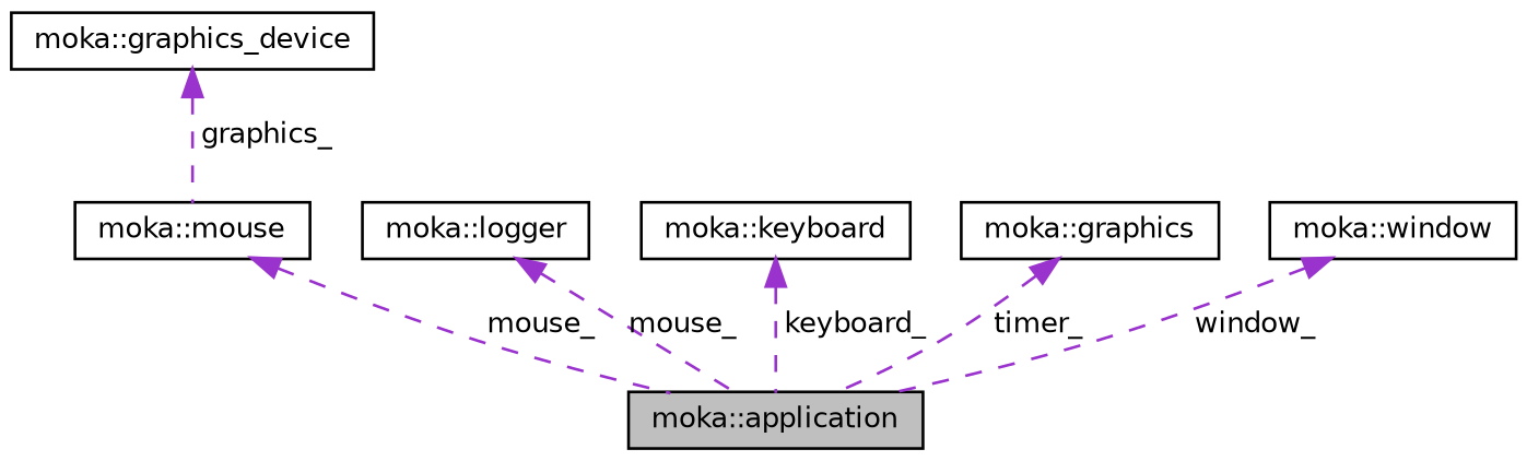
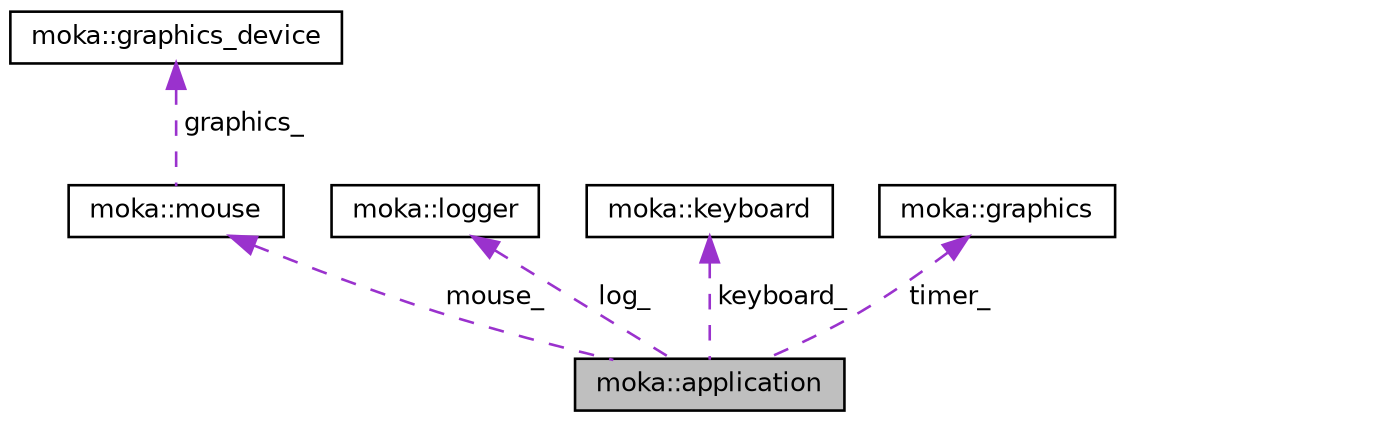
  digraph {
    rankdir=TB
    node [color=black fillcolor=white fontname=Helvetica fontsize=10 shape=record style=filled]
    edge [color=darkorchid3 dir=back fontname=Helvetica fontsize=10 labelfontname=Helvetica labelfontsize=10 style=dashed]
    n1 [fillcolor=grey75 fontcolor=black height=0.2 label="moka::application" width=0.4]
    n2 [height=0.2 label="moka::graphics_device" width=0.4]
    n3 [height=0.2 label="moka::mouse" width=0.4]
    n4 [height=0.2 label="moka::logger" width=0.4]
    n5 [height=0.2 label="moka::keyboard" width=0.4]
    n6 [height=0.2 label="moka::graphics" width=0.4]
-   n7 [height=0.2 label="moka::window" width=0.4]
    n2 -> n3 [label=" graphics_"]
    n3 -> n1 [label=" mouse_"]
-   n4 -> n1 [label=" mouse_"]
+   n4 -> n1 [label=" log_"]
    n5 -> n1 [label=" keyboard_"]
    n6 -> n1 [label=" timer_"]
-   n7 -> n1 [label=" window_"]
  }
